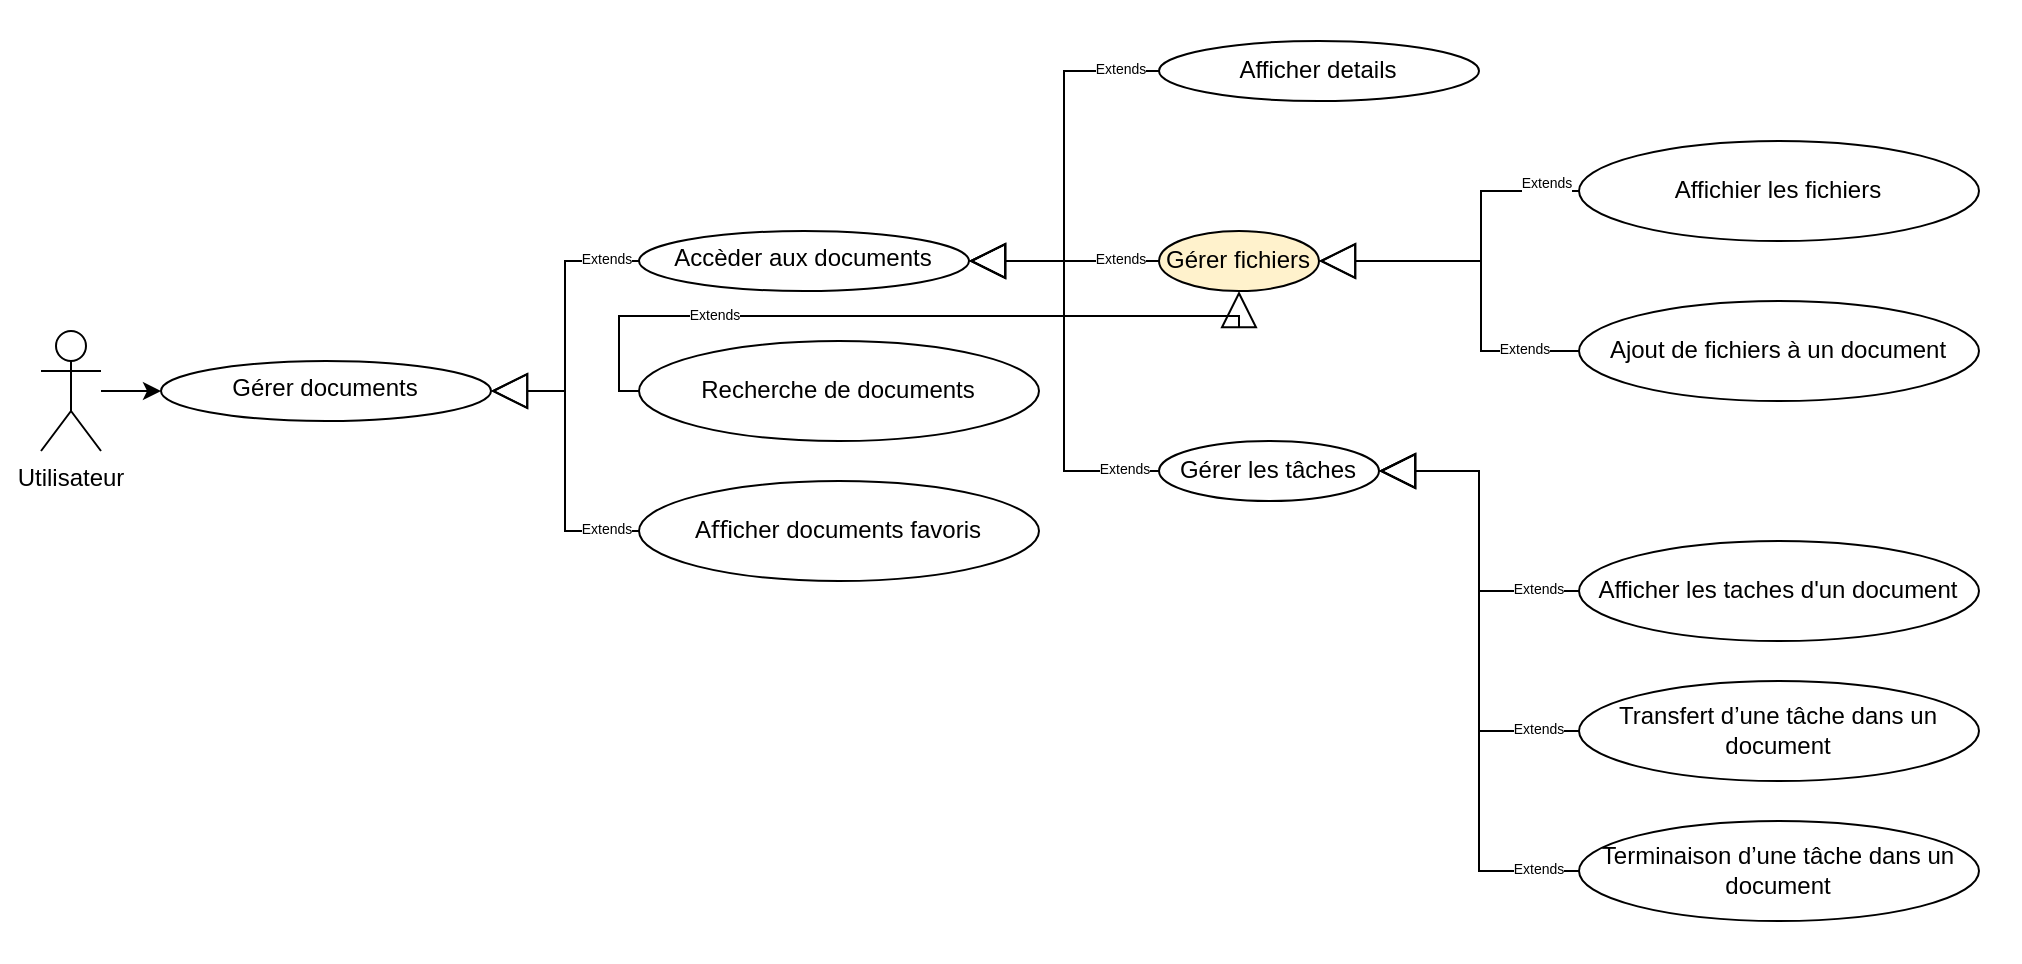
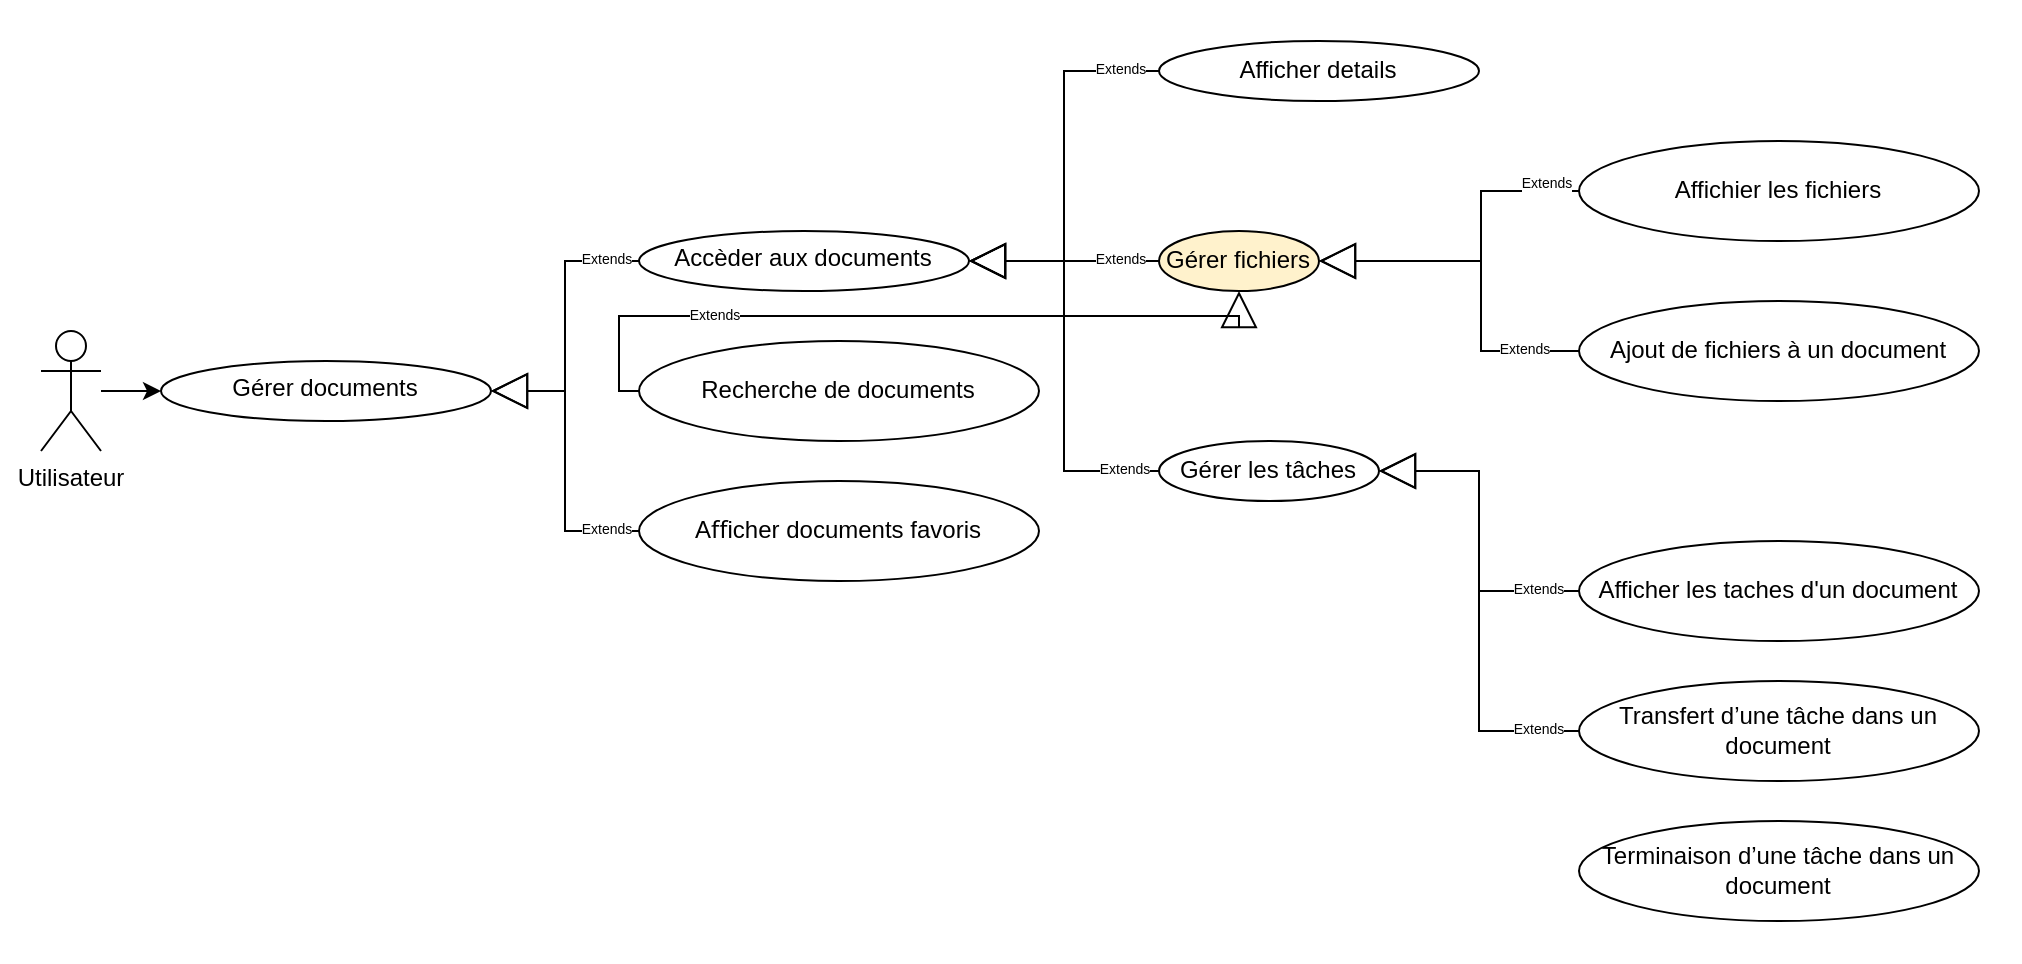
  <mxCell id="0" />
  <mxCell id="1" parent="0" />
  <mxCell id="2" style="edgeStyle=orthogonalEdgeStyle;rounded=0;orthogonalLoop=1;jettySize=auto;html=1;entryX=0;entryY=0.5;entryDx=0;entryDy=0;" edge="1" parent="1" source="3" target="25"><mxGeometry relative="1" as="geometry" /></mxCell>
  <mxCell id="3" value="Utilisateur" style="shape=umlActor;verticalLabelPosition=bottom;verticalAlign=top;html=1;outlineConnect=0;" vertex="1" parent="1"><mxGeometry x="20" y="165" width="30" height="60" as="geometry" /></mxCell>
  <mxCell id="4" value="Accèder aux documents" style="ellipse;whiteSpace=wrap;html=1;verticalAlign=top;" vertex="1" parent="1"><mxGeometry x="319" y="115" width="165" height="30" as="geometry" /></mxCell>
  <mxCell id="5" value="Extends" style="endArrow=block;endSize=16;endFill=0;html=1;rounded=0;entryX=1;entryY=0.5;entryDx=0;entryDy=0;exitX=0;exitY=0.5;exitDx=0;exitDy=0;strokeColor=default;edgeStyle=orthogonalEdgeStyle;fontSize=7;" edge="1" parent="1" source="6" target="4"><mxGeometry x="-0.8" width="160" relative="1" as="geometry"><mxPoint x="409" y="70" as="sourcePoint" /><mxPoint x="579" y="150" as="targetPoint" /><mxPoint as="offset" /></mxGeometry></mxCell>
  <mxCell id="6" value="&lt;div&gt;Afficher details&lt;/div&gt;" style="ellipse;whiteSpace=wrap;html=1;" vertex="1" parent="1"><mxGeometry x="579" y="20" width="160" height="30" as="geometry" /></mxCell>
  <mxCell id="7" value="Extends" style="endArrow=block;endSize=16;endFill=0;html=1;rounded=0;exitX=0;exitY=0.5;exitDx=0;exitDy=0;entryX=1;entryY=0.5;entryDx=0;entryDy=0;strokeColor=default;edgeStyle=orthogonalEdgeStyle;fontSize=7;" edge="1" parent="1" source="8" target="13"><mxGeometry x="-0.692" width="160" relative="1" as="geometry"><mxPoint x="580" y="160" as="sourcePoint" /><mxPoint x="720" y="250" as="targetPoint" /><mxPoint as="offset" /><Array as="points"><mxPoint x="740" y="175" /><mxPoint x="740" y="130" /></Array></mxGeometry></mxCell>
  <mxCell id="8" value="&lt;div&gt;Ajout de fichiers&amp;nbsp;&lt;span style=&quot;background-color: initial;&quot;&gt;à un document&lt;/span&gt;&lt;/div&gt;" style="ellipse;whiteSpace=wrap;html=1;" vertex="1" parent="1"><mxGeometry x="789" y="150" width="200" height="50" as="geometry" /></mxCell>
  <mxCell id="9" value="Recherche de documents" style="ellipse;whiteSpace=wrap;html=1;" vertex="1" parent="1"><mxGeometry x="319" y="170" width="200" height="50" as="geometry" /></mxCell>
  <mxCell id="10" value="Aﬀicher documents favoris" style="ellipse;whiteSpace=wrap;html=1;" vertex="1" parent="1"><mxGeometry x="319" y="240" width="200" height="50" as="geometry" /></mxCell>
  <mxCell id="11" value="Terminaison&amp;nbsp;d’une tâche dans&amp;nbsp;&lt;span style=&quot;border-color: var(--border-color); background-color: initial;&quot;&gt;un document&lt;/span&gt;" style="ellipse;whiteSpace=wrap;html=1;" vertex="1" parent="1"><mxGeometry x="789" y="410" width="200" height="50" as="geometry" /></mxCell>
  <mxCell id="12" value="Transfert d’une tâche dans&amp;nbsp;&lt;span style=&quot;border-color: var(--border-color); background-color: initial;&quot;&gt;un document&lt;/span&gt;" style="ellipse;whiteSpace=wrap;html=1;" vertex="1" parent="1"><mxGeometry x="789" y="340" width="200" height="50" as="geometry" /></mxCell>
  <mxCell id="13" value="Gérer fichiers" style="ellipse;whiteSpace=wrap;html=1;fillColor=#fff2cc;" vertex="1" parent="1"><mxGeometry x="579" y="115" width="80" height="30" as="geometry" /></mxCell>
  <mxCell id="14" value="Gérer les tâches" style="ellipse;whiteSpace=wrap;html=1;" vertex="1" parent="1"><mxGeometry x="579" y="220" width="110" height="30" as="geometry" /></mxCell>
  <mxCell id="15" value="&lt;div&gt;Afficher les taches d'un document&lt;/div&gt;" style="ellipse;whiteSpace=wrap;html=1;" vertex="1" parent="1"><mxGeometry x="789" y="270" width="200" height="50" as="geometry" /></mxCell>
- <mxCell id="16" value="Extends" style="endArrow=block;endSize=16;endFill=0;html=1;rounded=0;exitX=0;exitY=0.5;exitDx=0;exitDy=0;entryX=1;entryY=0.5;entryDx=0;entryDy=0;strokeColor=default;edgeStyle=orthogonalEdgeStyle;fontSize=7;" edge="1" parent="1" source="11" target="14"><mxGeometry x="-0.867" width="160" relative="1" as="geometry"><mxPoint x="764" y="185" as="sourcePoint" /><mxPoint x="678" y="171" as="targetPoint" /><mxPoint as="offset" /></mxGeometry></mxCell>
  <mxCell id="17" value="Extends" style="endArrow=block;endSize=16;endFill=0;html=1;rounded=0;exitX=0;exitY=0.5;exitDx=0;exitDy=0;entryX=1;entryY=0.5;entryDx=0;entryDy=0;strokeColor=default;edgeStyle=orthogonalEdgeStyle;fontSize=7;" edge="1" parent="1" source="12" target="14"><mxGeometry x="-0.826" width="160" relative="1" as="geometry"><mxPoint x="774" y="195" as="sourcePoint" /><mxPoint x="688" y="181" as="targetPoint" /><mxPoint as="offset" /></mxGeometry></mxCell>
  <mxCell id="18" value="Extends" style="endArrow=block;endSize=16;endFill=0;html=1;rounded=0;exitX=0;exitY=0.5;exitDx=0;exitDy=0;entryX=1;entryY=0.5;entryDx=0;entryDy=0;strokeColor=default;edgeStyle=orthogonalEdgeStyle;fontSize=7;" edge="1" parent="1" source="15" target="14"><mxGeometry x="-0.75" width="160" relative="1" as="geometry"><mxPoint x="784" y="205" as="sourcePoint" /><mxPoint x="698" y="191" as="targetPoint" /><mxPoint as="offset" /></mxGeometry></mxCell>
  <mxCell id="19" value="Extends" style="endArrow=block;endSize=16;endFill=0;html=1;rounded=0;entryX=1;entryY=0.5;entryDx=0;entryDy=0;exitX=0;exitY=0.5;exitDx=0;exitDy=0;strokeColor=default;edgeStyle=orthogonalEdgeStyle;fontSize=7;" edge="1" parent="1" source="13" target="4"><mxGeometry x="-0.6" width="160" relative="1" as="geometry"><mxPoint x="413" y="15" as="sourcePoint" /><mxPoint x="354" y="130" as="targetPoint" /><mxPoint as="offset" /></mxGeometry></mxCell>
  <mxCell id="20" value="Extends" style="endArrow=block;endSize=16;endFill=0;html=1;rounded=0;entryX=1;entryY=0.5;entryDx=0;entryDy=0;exitX=0;exitY=0.5;exitDx=0;exitDy=0;strokeColor=default;edgeStyle=orthogonalEdgeStyle;fontSize=7;" edge="1" parent="1" source="14" target="4"><mxGeometry x="-0.834" width="160" relative="1" as="geometry"><mxPoint x="444" y="125" as="sourcePoint" /><mxPoint x="354" y="130" as="targetPoint" /><mxPoint as="offset" /></mxGeometry></mxCell>
  <mxCell id="21" value="Extends" style="endArrow=block;endSize=16;endFill=0;html=1;rounded=0;exitX=0;exitY=0.5;exitDx=0;exitDy=0;strokeColor=default;edgeStyle=orthogonalEdgeStyle;fontSize=7;" edge="1" parent="1" source="9" target="13"><mxGeometry x="-0.486" width="160" relative="1" as="geometry"><mxPoint x="469" y="275" as="sourcePoint" /><mxPoint x="385" y="130" as="targetPoint" /><mxPoint as="offset" /></mxGeometry></mxCell>
  <mxCell id="22" value="Extends" style="endArrow=block;endSize=16;endFill=0;html=1;rounded=0;exitX=0;exitY=0.5;exitDx=0;exitDy=0;edgeStyle=orthogonalEdgeStyle;entryX=1;entryY=0.5;entryDx=0;entryDy=0;jumpSize=3;fontSize=7;" edge="1" parent="1" source="10" target="25"><mxGeometry x="-0.771" width="160" relative="1" as="geometry"><mxPoint x="469" y="405" as="sourcePoint" /><mxPoint x="351" y="131" as="targetPoint" /><mxPoint as="offset" /></mxGeometry></mxCell>
  <mxCell id="23" value="&lt;div&gt;Affichier les fichiers&lt;/div&gt;" style="ellipse;whiteSpace=wrap;html=1;" vertex="1" parent="1"><mxGeometry x="789" y="70" width="200" height="50" as="geometry" /></mxCell>
  <mxCell id="24" value="Extends" style="endArrow=block;endSize=16;endFill=0;html=1;rounded=0;exitX=0;exitY=0.5;exitDx=0;exitDy=0;entryX=1;entryY=0.5;entryDx=0;entryDy=0;strokeColor=default;edgeStyle=orthogonalEdgeStyle;fontSize=7;" edge="1" parent="1" source="23" target="13"><mxGeometry x="-0.807" y="-3" width="160" relative="1" as="geometry"><mxPoint x="818" y="220" as="sourcePoint" /><mxPoint x="669" y="145" as="targetPoint" /><Array as="points"><mxPoint x="740" y="95" /><mxPoint x="740" y="130" /></Array><mxPoint as="offset" /></mxGeometry></mxCell>
  <mxCell id="25" value="Gérer documents" style="ellipse;whiteSpace=wrap;html=1;verticalAlign=top;" vertex="1" parent="1"><mxGeometry x="80" y="180" width="165" height="30" as="geometry" /></mxCell>
  <mxCell id="26" value="Extends" style="endArrow=block;endSize=16;endFill=0;html=1;rounded=0;exitX=0;exitY=0.5;exitDx=0;exitDy=0;edgeStyle=orthogonalEdgeStyle;entryX=1;entryY=0.5;entryDx=0;entryDy=0;jumpSize=3;fontSize=7;" edge="1" parent="1" source="4" target="25"><mxGeometry x="-0.765" width="160" relative="1" as="geometry"><mxPoint x="360" y="345" as="sourcePoint" /><mxPoint x="295" y="205" as="targetPoint" /><mxPoint as="offset" /></mxGeometry></mxCell>
